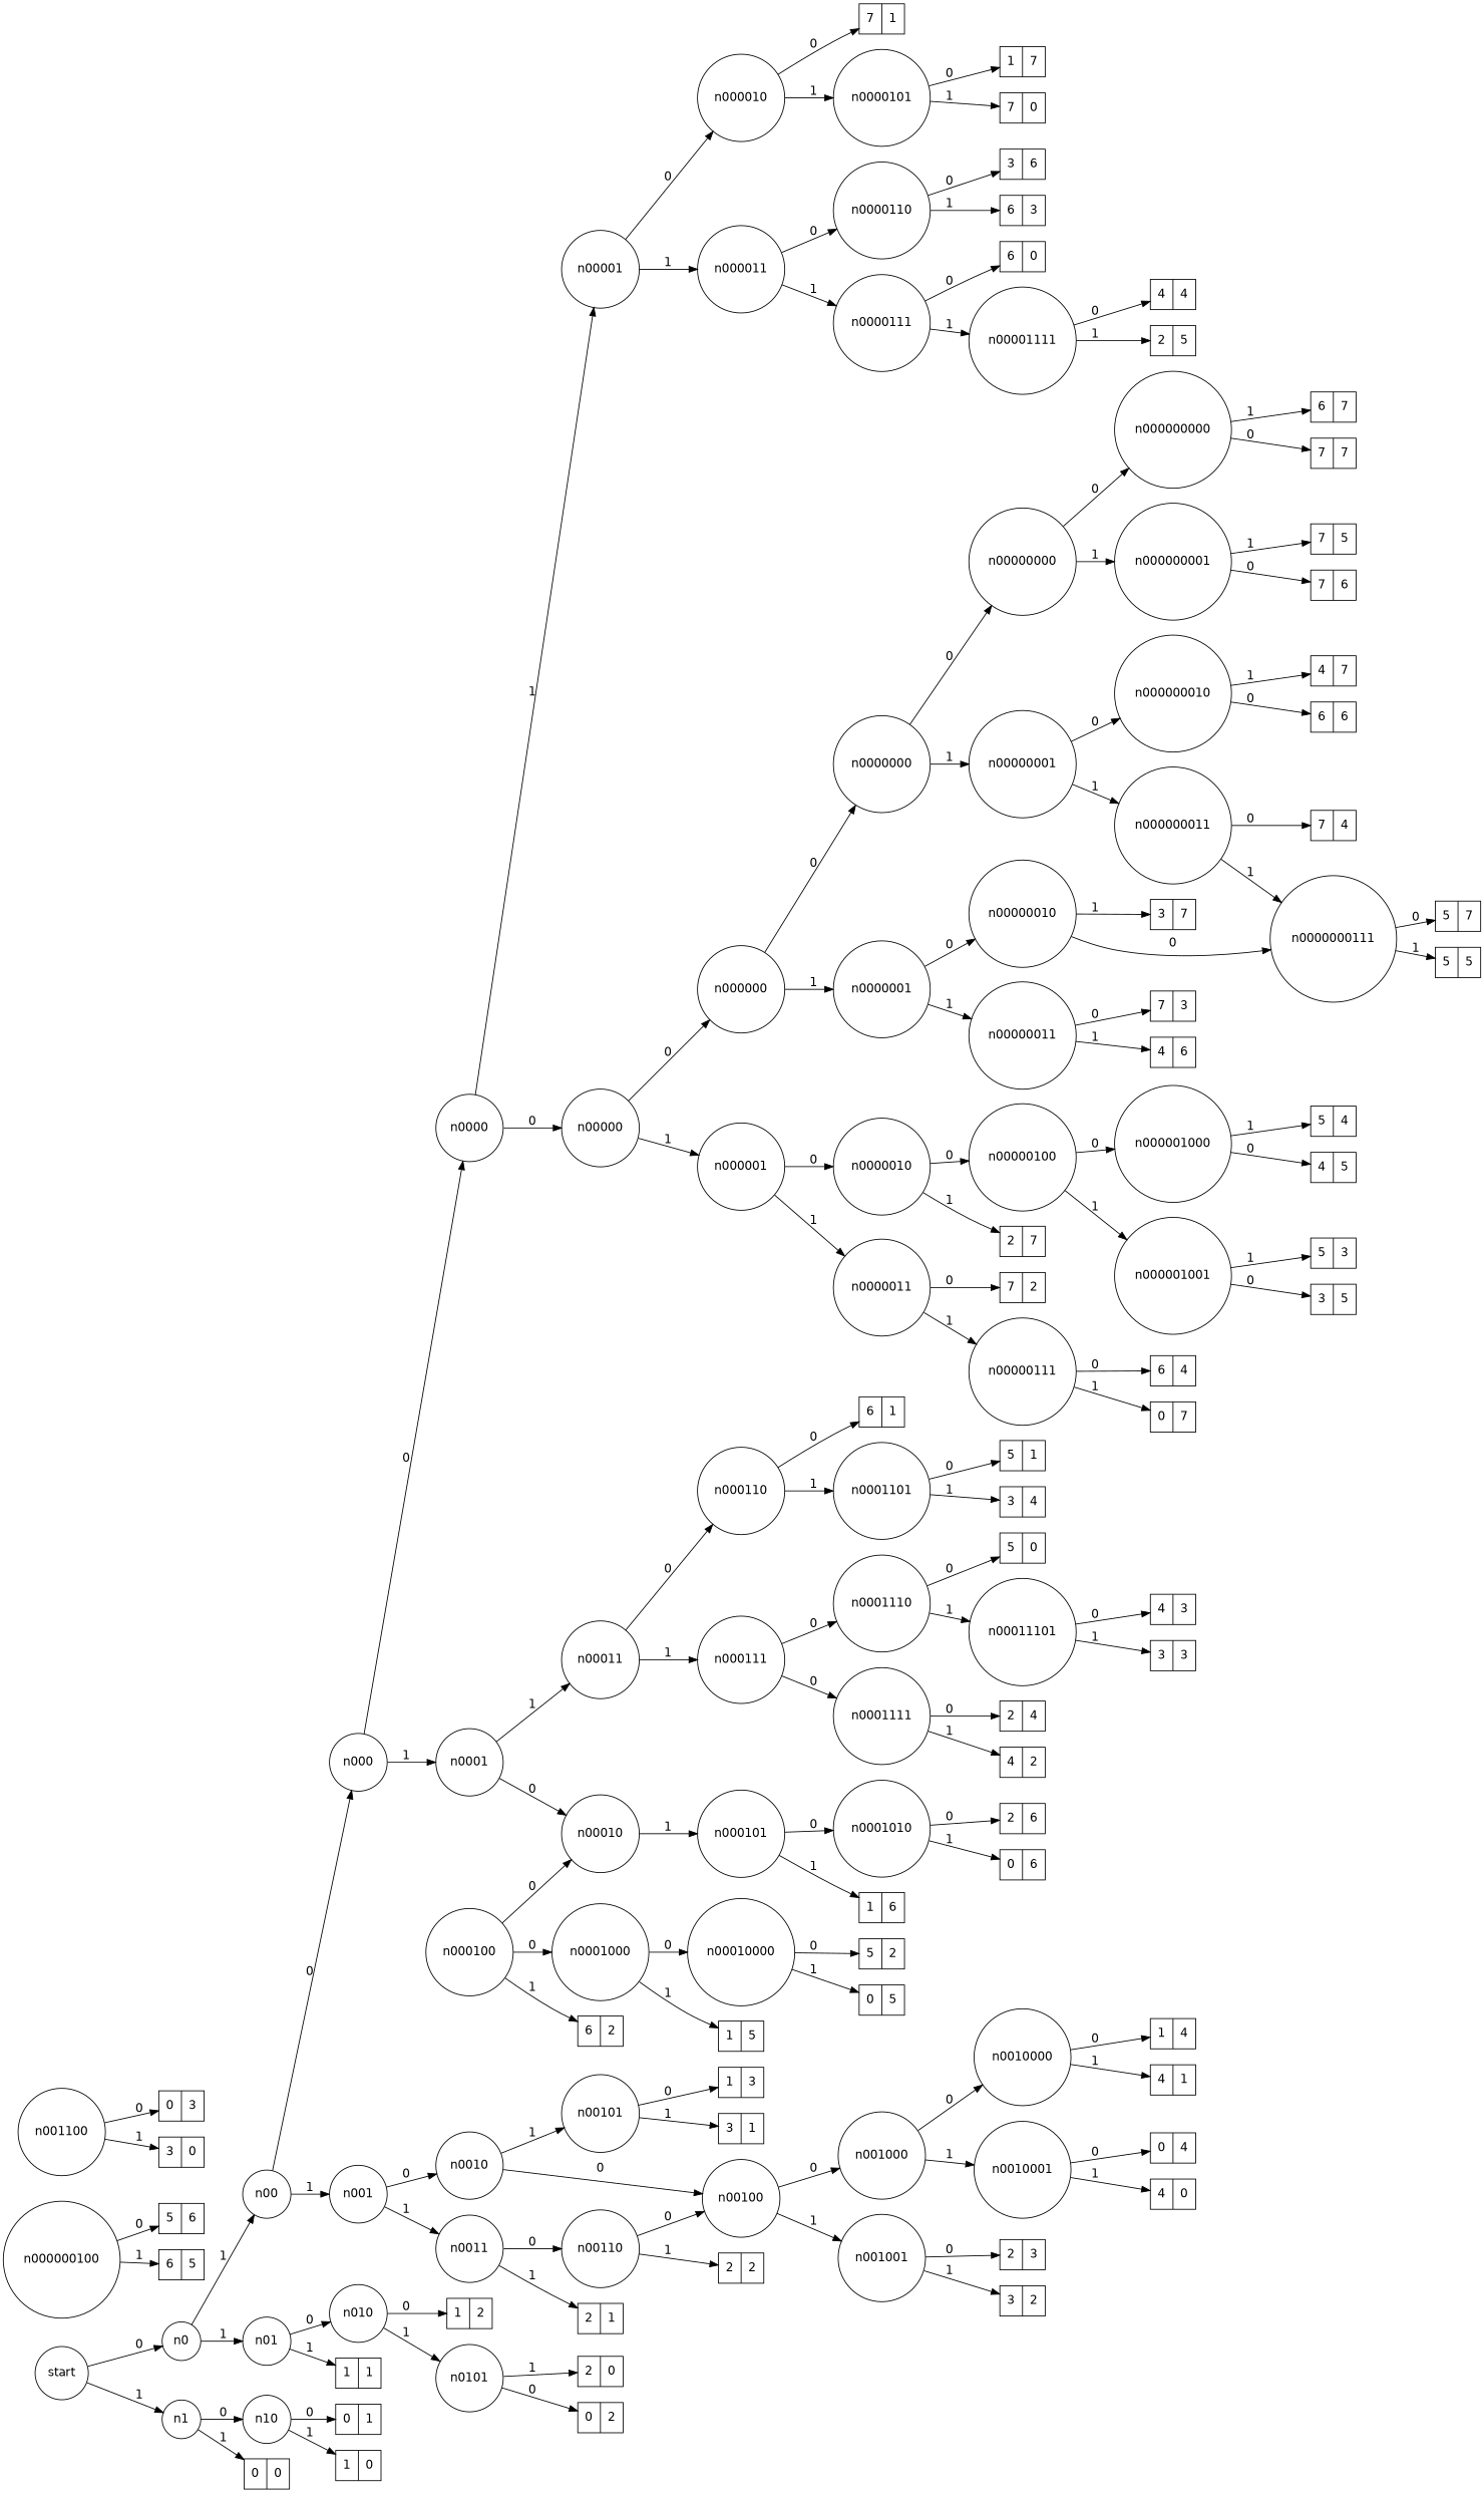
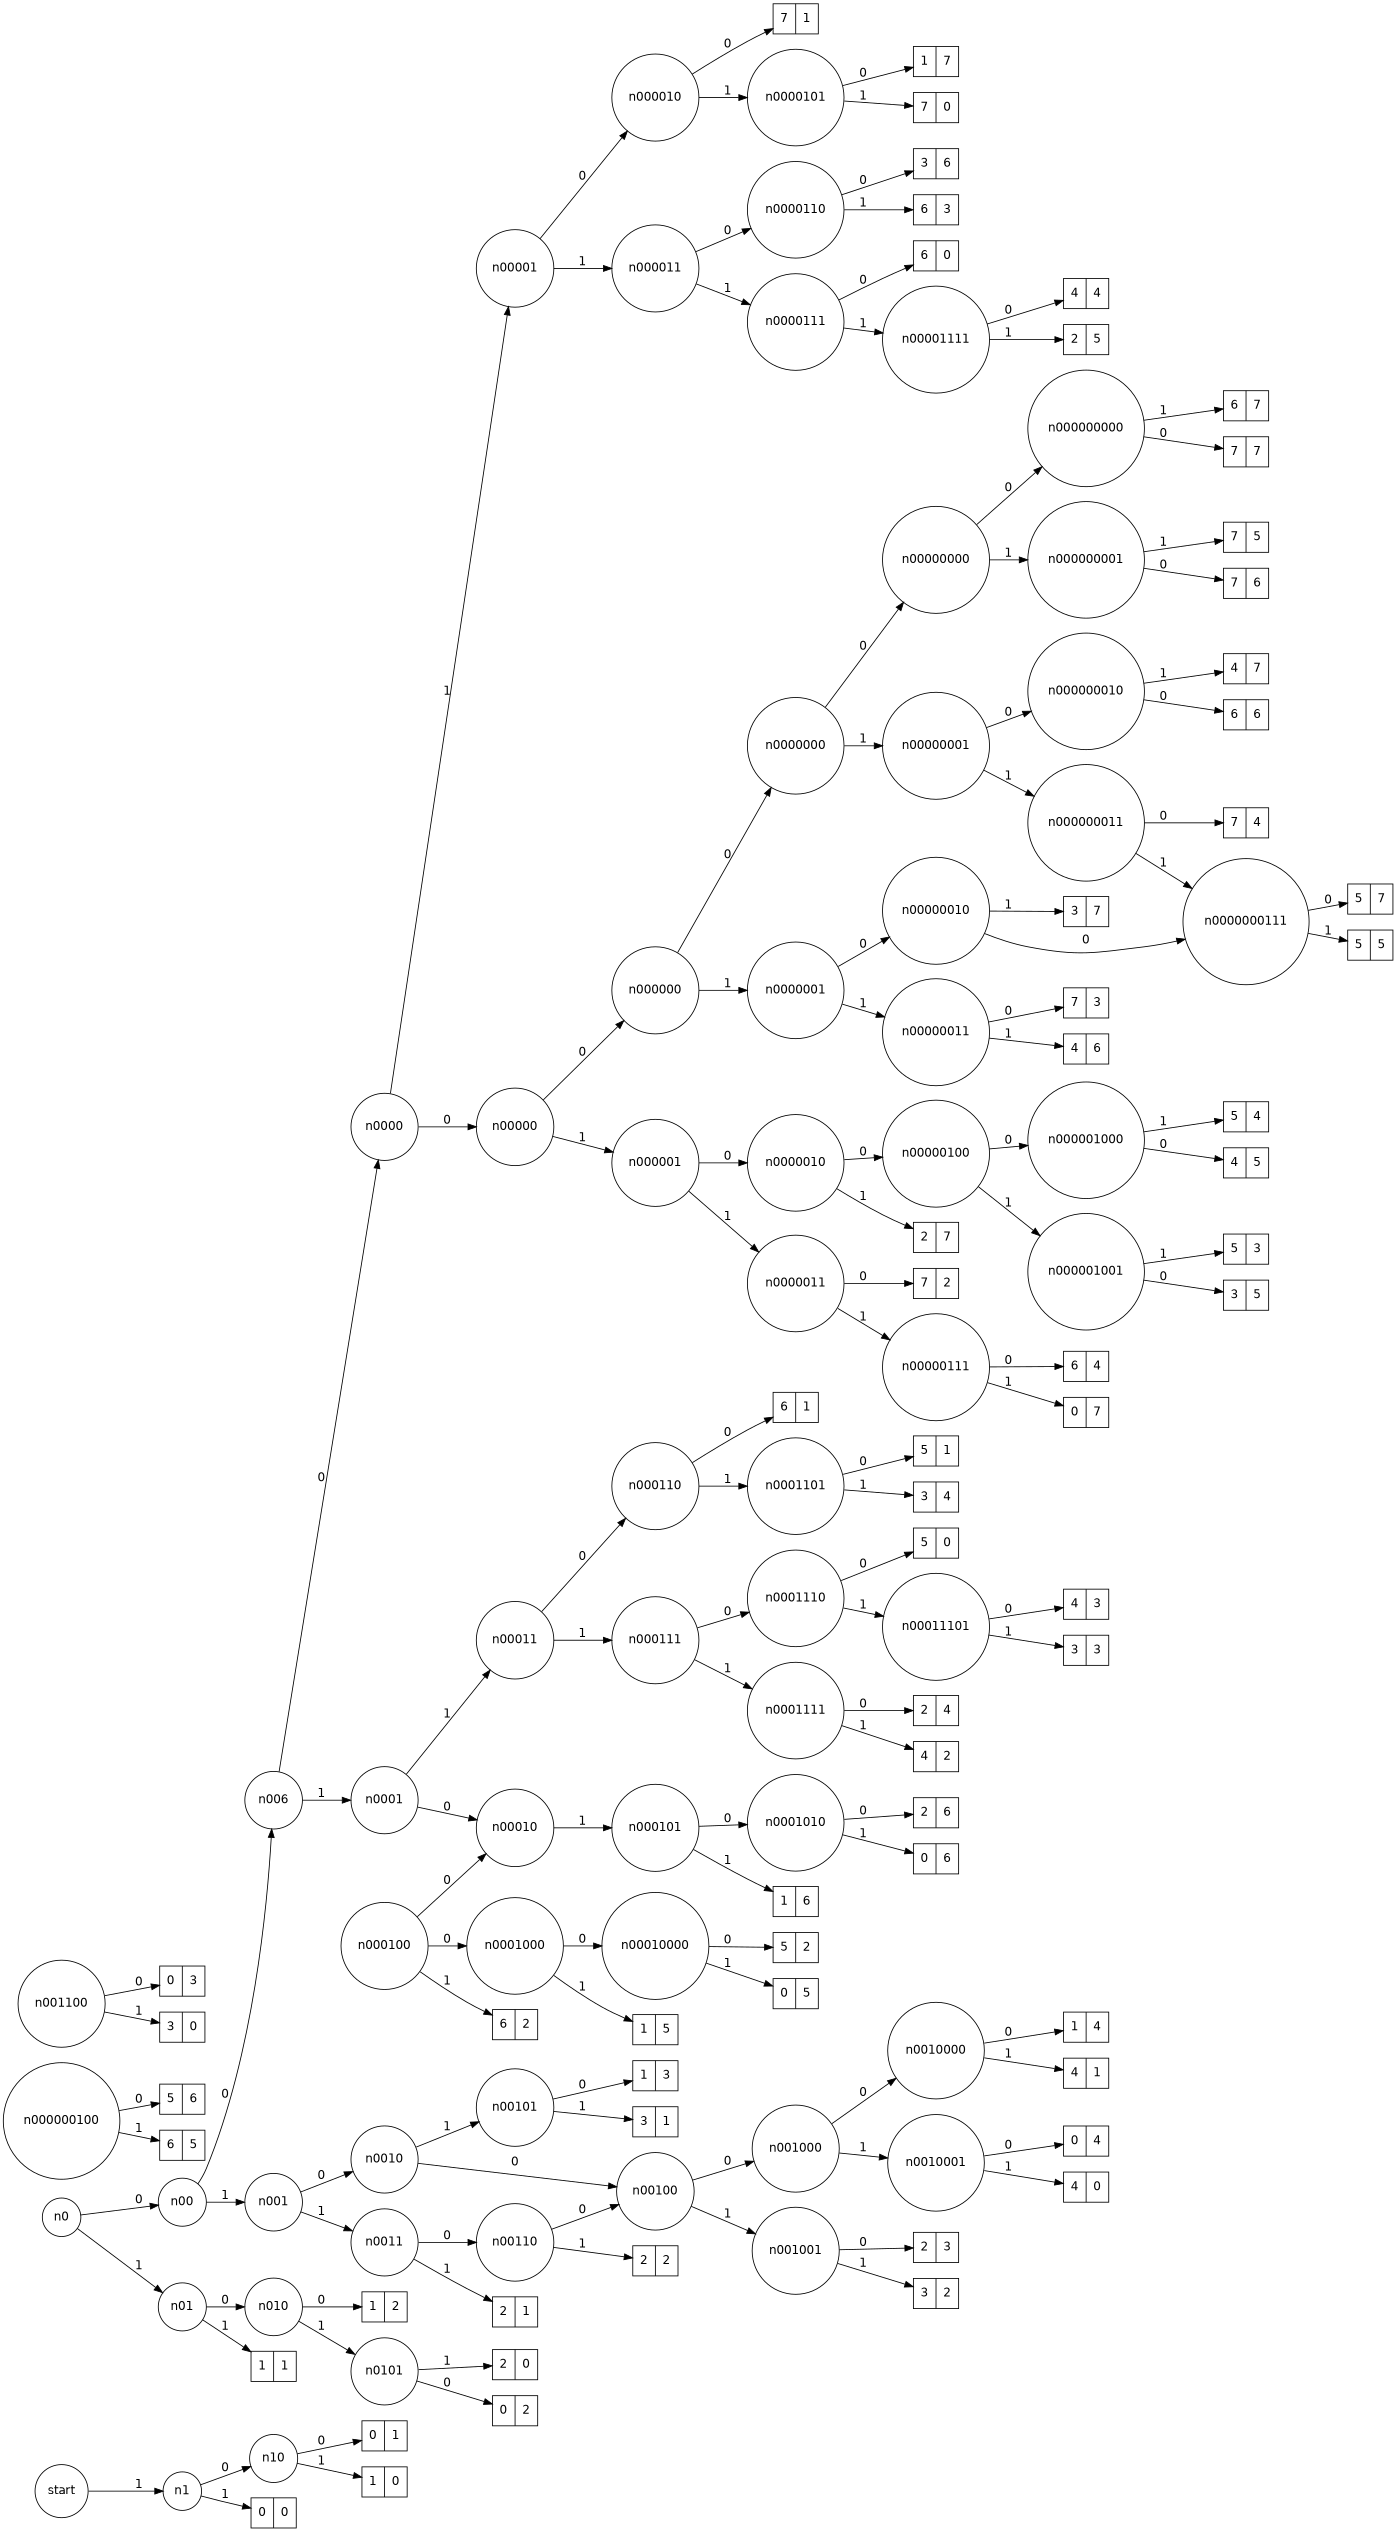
  digraph {
    rankdir=LR
    node [fontname=DejaVuSans shape=record]
    edge [fontname=DejaVuSans]
    start [label=start shape=circle]
    n0 [shape=circle]
    n1 [shape=circle]
    n00 [shape=circle]
    n01 [shape=circle]
    n10 [shape=circle]
    n11 [label="{0|0}"]
-   n000 [shape=circle]
+   n000 [shape=circle label=n006]
    n001 [shape=circle]
    n010 [shape=circle]
    n011 [label="{1|1}"]
    n100 [label="{0|1}"]
    n101 [label="{1|0}"]
    n0000 [shape=circle]
    n0001 [shape=circle]
    n0010 [shape=circle]
    n0011 [shape=circle]
    n0100 [label="{1|2}"]
    n0101 [shape=circle]
    n00000 [shape=circle]
    n00001 [shape=circle]
    n00010 [shape=circle]
    n00011 [shape=circle]
    n00100 [shape=circle]
    n00101 [shape=circle]
    n00110 [shape=circle]
    n00111 [label="{2|1}"]
    n000000 [shape=circle]
    n000001 [shape=circle]
    n000010 [shape=circle]
    n000011 [shape=circle]
    n000101 [shape=circle]
    n000110 [shape=circle]
    n000111 [shape=circle]
    n0000000 [shape=circle]
    n0000001 [shape=circle]
    n0000010 [shape=circle]
    n0000011 [shape=circle]
    n0000100 [label="{7|1}"]
    n0000101 [shape=circle]
    n0000110 [shape=circle]
    n0000111 [shape=circle]
    n00000000 [shape=circle]
    n00000001 [shape=circle]
    n00000010 [shape=circle]
    n00000011 [shape=circle]
    n00000100 [shape=circle]
    n00000101 [label="{2|7}"]
    n00000110 [label="{7|2}"]
    n00000111 [shape=circle]
    n000000000 [shape=circle]
    n000000001 [shape=circle]
    n000000010 [shape=circle]
    n000000011 [shape=circle]
    n0000000111 [shape=circle]
    n000000101 [label="{3|7}"]
    n000000110 [label="{7|3}"]
    n000000111 [label="{4|6}"]
    n0000000000 [label="{7|7}"]
    n0000000001 [label="{6|7}"]
    n0000000010 [label="{7|6}"]
    n0000000011 [label="{7|5}"]
    n0000000100 [label="{6|6}"]
    n0000000101 [label="{4|7}"]
    n0000000110 [label="{7|4}"]
    n00000001110 [label="{5|7}"]
    n00000001111 [label="{5|5}"]
    n000000100 [shape=circle]
    n0000001000 [label="{5|6}"]
    n0000001001 [label="{6|5}"]
    n000001000 [shape=circle]
    n000001001 [shape=circle]
    n000001110 [label="{6|4}"]
    n000001111 [label="{0|7}"]
    n0000010000 [label="{4|5}"]
    n0000010001 [label="{5|4}"]
    n0000010010 [label="{3|5}"]
    n0000010011 [label="{5|3}"]
    n00001010 [label="{1|7}"]
    n00001011 [label="{7|0}"]
    n00001100 [label="{3|6}"]
    n00001101 [label="{6|3}"]
    n00001110 [label="{6|0}"]
    n00001111 [shape=circle]
    n000011110 [label="{4|4}"]
    n000011111 [label="{2|5}"]
    n000100 [shape=circle]
    n0001000 [shape=circle]
    n0001001 [label="{6|2}"]
    n0001010 [shape=circle]
    n0001011 [label="{1|6}"]
    n0001100 [label="{6|1}"]
    n0001101 [shape=circle]
    n0001110 [shape=circle]
    n0001111 [shape=circle]
    n00010000 [shape=circle]
    n00010001 [label="{1|5}"]
    n00010100 [label="{2|6}"]
    n00010101 [label="{0|6}"]
    n000100000 [label="{5|2}"]
    n000100001 [label="{0|5}"]
    n00011010 [label="{5|1}"]
    n00011011 [label="{3|4}"]
    n00011100 [label="{5|0}"]
    n00011101 [shape=circle]
    n00011110 [label="{2|4}"]
    n00011111 [label="{4|2}"]
    n000111010 [label="{4|3}"]
    n000111011 [label="{3|3}"]
    n001000 [shape=circle]
    n001001 [shape=circle]
    n001010 [label="{1|3}"]
    n001011 [label="{3|1}"]
    n001101 [label="{2|2}"]
    n0010000 [shape=circle]
    n0010001 [shape=circle]
    n0010010 [label="{2|3}"]
    n0010011 [label="{3|2}"]
    n00100000 [label="{1|4}"]
    n00100001 [label="{4|1}"]
    n00100010 [label="{0|4}"]
    n00100011 [label="{4|0}"]
    n001100 [shape=circle]
    n0011000 [label="{0|3}"]
    n0011001 [label="{3|0}"]
    n01010 [label="{0|2}"]
    n01011 [label="{2|0}"]
-   start -> n0 [label=0]
    start -> n1 [label=1]
-   n0 -> n00 [label=1]
+   n0 -> n00 [label=0]
    n0 -> n01 [label=1]
    n1 -> n10 [label=0]
    n1 -> n11 [label=1]
    n00 -> n000 [label=0]
    n00 -> n001 [label=1]
    n01 -> n010 [label=0]
    n01 -> n011 [label=1]
    n10 -> n100 [label=0]
    n10 -> n101 [label=1]
    n000 -> n0000 [label=0]
    n000 -> n0001 [label=1]
    n001 -> n0010 [label=0]
    n001 -> n0011 [label=1]
    n010 -> n0100 [label=0]
    n010 -> n0101 [label=1]
    n0000 -> n00000 [label=0]
    n0000 -> n00001 [label=1]
    n0001 -> n00010 [label=0]
    n0001 -> n00011 [label=1]
    n0010 -> n00100 [label=0]
    n0010 -> n00101 [label=1]
    n0011 -> n00110 [label=0]
    n0011 -> n00111 [label=1]
    n0101 -> n01010 [label=0]
    n0101 -> n01011 [label=1]
    n00000 -> n000000 [label=0]
    n00000 -> n000001 [label=1]
    n00001 -> n000010 [label=0]
    n00001 -> n000011 [label=1]
    n00010 -> n000101 [label=1]
    n00011 -> n000110 [label=0]
    n00011 -> n000111 [label=1]
    n00100 -> n001000 [label=0]
    n00100 -> n001001 [label=1]
    n00101 -> n001010 [label=0]
    n00101 -> n001011 [label=1]
    n00110 -> n00100 [label=0]
    n00110 -> n001101 [label=1]
    n000000 -> n0000000 [label=0]
    n000000 -> n0000001 [label=1]
    n000001 -> n0000010 [label=0]
    n000001 -> n0000011 [label=1]
    n000010 -> n0000100 [label=0]
    n000010 -> n0000101 [label=1]
    n000011 -> n0000110 [label=0]
    n000011 -> n0000111 [label=1]
    n000101 -> n0001010 [label=0]
    n000101 -> n0001011 [label=1]
    n000110 -> n0001100 [label=0]
    n000110 -> n0001101 [label=1]
    n000111 -> n0001110 [label=0]
-   n000111 -> n0001111 [label=0]
+   n000111 -> n0001111 [label=1]
    n0000000 -> n00000000 [label=0]
    n0000000 -> n00000001 [label=1]
    n0000001 -> n00000010 [label=0]
    n0000001 -> n00000011 [label=1]
    n0000010 -> n00000100 [label=0]
    n0000010 -> n00000101 [label=1]
    n0000011 -> n00000110 [label=0]
    n0000011 -> n00000111 [label=1]
    n0000101 -> n00001010 [label=0]
    n0000101 -> n00001011 [label=1]
    n0000110 -> n00001100 [label=0]
    n0000110 -> n00001101 [label=1]
    n0000111 -> n00001110 [label=0]
    n0000111 -> n00001111 [label=1]
    n00000000 -> n000000000 [label=0]
    n00000000 -> n000000001 [label=1]
    n00000001 -> n000000010 [label=0]
    n00000001 -> n000000011 [label=1]
    n00000010 -> n0000000111 [label=0]
    n00000010 -> n000000101 [label=1]
    n00000011 -> n000000110 [label=0]
    n00000011 -> n000000111 [label=1]
    n00000100 -> n000001000 [label=0]
    n00000100 -> n000001001 [label=1]
    n00000111 -> n000001110 [label=0]
    n00000111 -> n000001111 [label=1]
    n000000000 -> n0000000000 [label=0]
    n000000000 -> n0000000001 [label=1]
    n000000001 -> n0000000010 [label=0]
    n000000001 -> n0000000011 [label=1]
    n000000010 -> n0000000100 [label=0]
    n000000010 -> n0000000101 [label=1]
    n000000011 -> n0000000111 [label=1]
    n000000011 -> n0000000110 [label=0]
    n0000000111 -> n00000001110 [label=0]
    n0000000111 -> n00000001111 [label=1]
    n000000100 -> n0000001000 [label=0]
    n000000100 -> n0000001001 [label=1]
    n000001000 -> n0000010000 [label=0]
    n000001000 -> n0000010001 [label=1]
    n000001001 -> n0000010010 [label=0]
    n000001001 -> n0000010011 [label=1]
    n00001111 -> n000011110 [label=0]
    n00001111 -> n000011111 [label=1]
    n000100 -> n00010 [label=0]
    n000100 -> n0001000 [label=0]
    n000100 -> n0001001 [label=1]
    n0001000 -> n00010000 [label=0]
    n0001000 -> n00010001 [label=1]
    n0001010 -> n00010100 [label=0]
    n0001010 -> n00010101 [label=1]
    n0001101 -> n00011010 [label=0]
    n0001101 -> n00011011 [label=1]
    n0001110 -> n00011100 [label=0]
    n0001110 -> n00011101 [label=1]
    n0001111 -> n00011110 [label=0]
    n0001111 -> n00011111 [label=1]
    n00010000 -> n000100000 [label=0]
    n00010000 -> n000100001 [label=1]
    n00011101 -> n000111010 [label=0]
    n00011101 -> n000111011 [label=1]
    n001000 -> n0010000 [label=0]
    n001000 -> n0010001 [label=1]
    n001001 -> n0010010 [label=0]
    n001001 -> n0010011 [label=1]
    n0010000 -> n00100000 [label=0]
    n0010000 -> n00100001 [label=1]
    n0010001 -> n00100010 [label=0]
    n0010001 -> n00100011 [label=1]
    n001100 -> n0011000 [label=0]
    n001100 -> n0011001 [label=1]
  }
